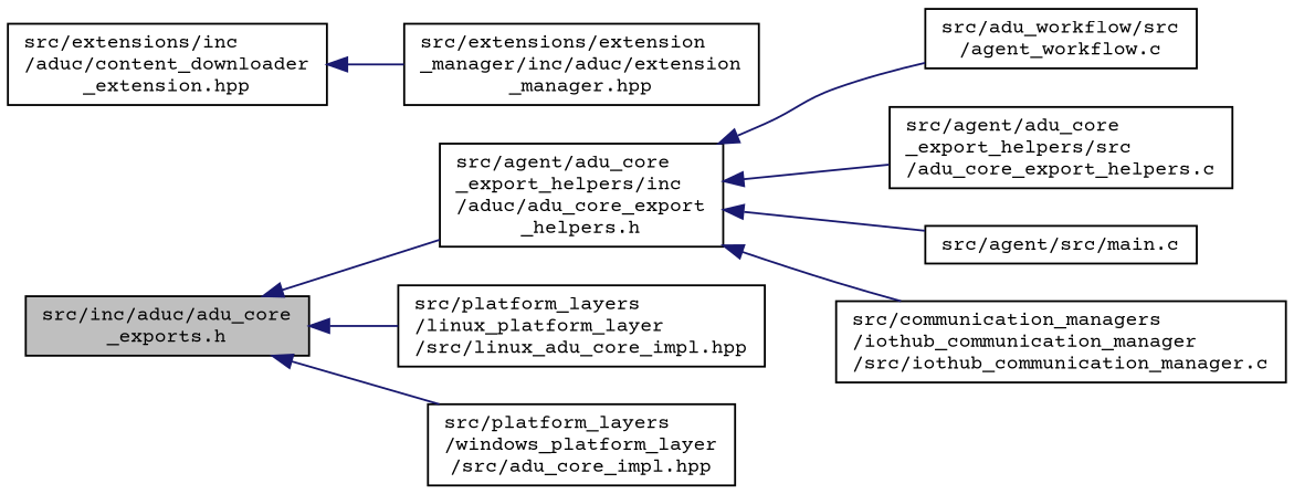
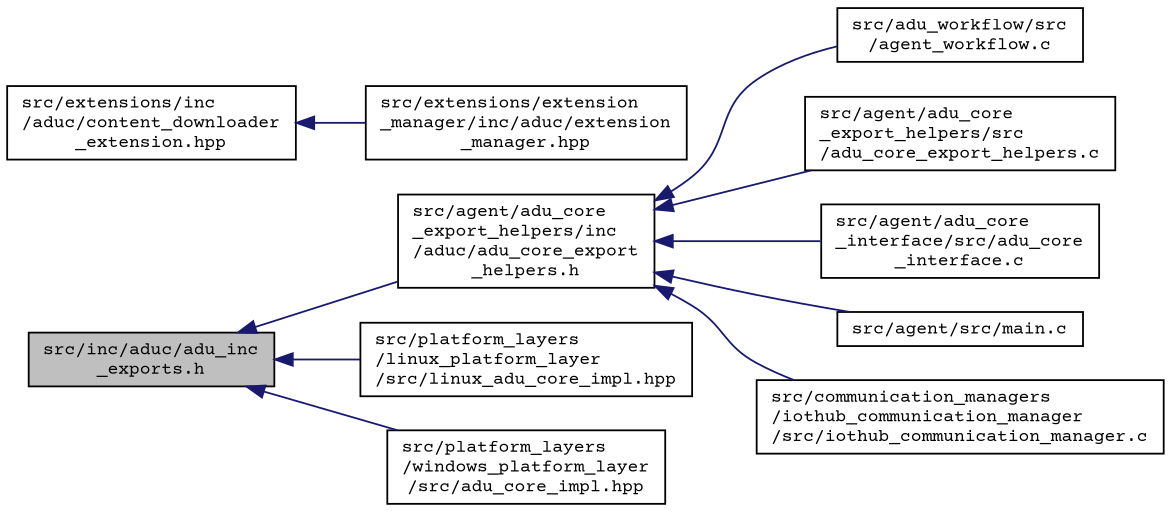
  digraph {
    fontname="Courier Prime"
    rankdir=LR
    node [color=black fillcolor=white fontname="Courier Prime" fontsize=10 shape=record style=filled]
    edge [color=midnightblue dir=back fontname="Courier Prime" fontsize=10 labelfontname=Helvetica labelfontsize=10 style=solid]
-   n1 [fillcolor=grey75 fontcolor=black height=0.2 label="src/inc/aduc/adu_core\l_exports.h" width=0.4]
+   n1 [fillcolor=grey75 fontcolor=black height=0.2 label="src/inc/aduc/adu_inc\l_exports.h" width=0.4]
    n2 [height=0.2 label="src/agent/adu_core\l_export_helpers/inc\l/aduc/adu_core_export\l_helpers.h" width=0.4]
    n3 [height=0.2 label="src/platform_layers\l/linux_platform_layer\l/src/linux_adu_core_impl.hpp" width=0.4]
    n4 [height=0.2 label="src/platform_layers\l/windows_platform_layer\l/src/adu_core_impl.hpp" width=0.4]
    n5 [height=0.2 label="src/adu_workflow/src\l/agent_workflow.c" width=0.4]
    n6 [height=0.2 label="src/agent/adu_core\l_export_helpers/src\l/adu_core_export_helpers.c" width=0.4]
+   n7 [height=0.2 label="src/agent/adu_core\l_interface/src/adu_core\l_interface.c" width=0.4]
    n8 [height=0.2 label="src/agent/src/main.c" width=0.4]
    n9 [height=0.2 label="src/communication_managers\l/iothub_communication_manager\l/src/iothub_communication_manager.c" width=0.4]
    n10 [height=0.2 label="src/extensions/inc\l/aduc/content_downloader\l_extension.hpp" width=0.4]
    n11 [height=0.2 label="src/extensions/extension\l_manager/inc/aduc/extension\l_manager.hpp" width=0.4]
    n1 -> n2
    n1 -> n3
    n1 -> n4
    n2 -> n5
    n2 -> n6
+   n2 -> n7
    n2 -> n8
    n2 -> n9
    n10 -> n11
  }
